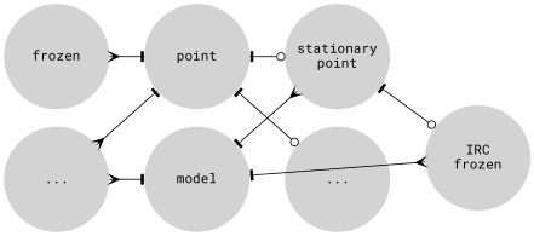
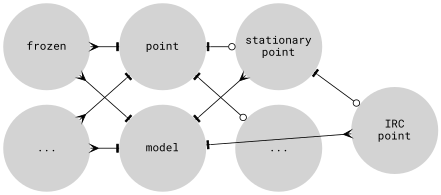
  digraph {
    fontname="Roboto Mono"
    ordering=out
    rankdir=LR
    splines=line
    node [fontname="Roboto Mono" penwidth=0 shape=circle style=filled]
    edge [arrowhead=tee arrowtail=tee dir=both fontname="Roboto Mono"]
    n1 [label=frozen width=1.5]
    point [width=1.5]
    model [width=1.5]
    n4 [label="stationary\npoint" width=1.5]
    n5 [label="..." width=1.5]
-   n6 [label="IRC\nfrozen" width=1.5]
+   n6 [label="IRC\npoint" width=1.5]
    n7 [label="..." width=1.5]
    n1 -> point [arrowtail=crow]
+   n1 -> model [arrowtail=crow]
    point -> n4 [arrowhead=odot]
    point -> n5 [arrowhead=odot]
    model -> n4 [arrowhead=crow]
    model -> n5 [style=invis arrowhead="" arrowtail="" dir=""]
    model -> n6 [arrowhead=crow]
    n4 -> n6 [arrowhead=odot]
    n7 -> point [arrowtail=crow]
    n7 -> model [arrowtail=crow]
  }
